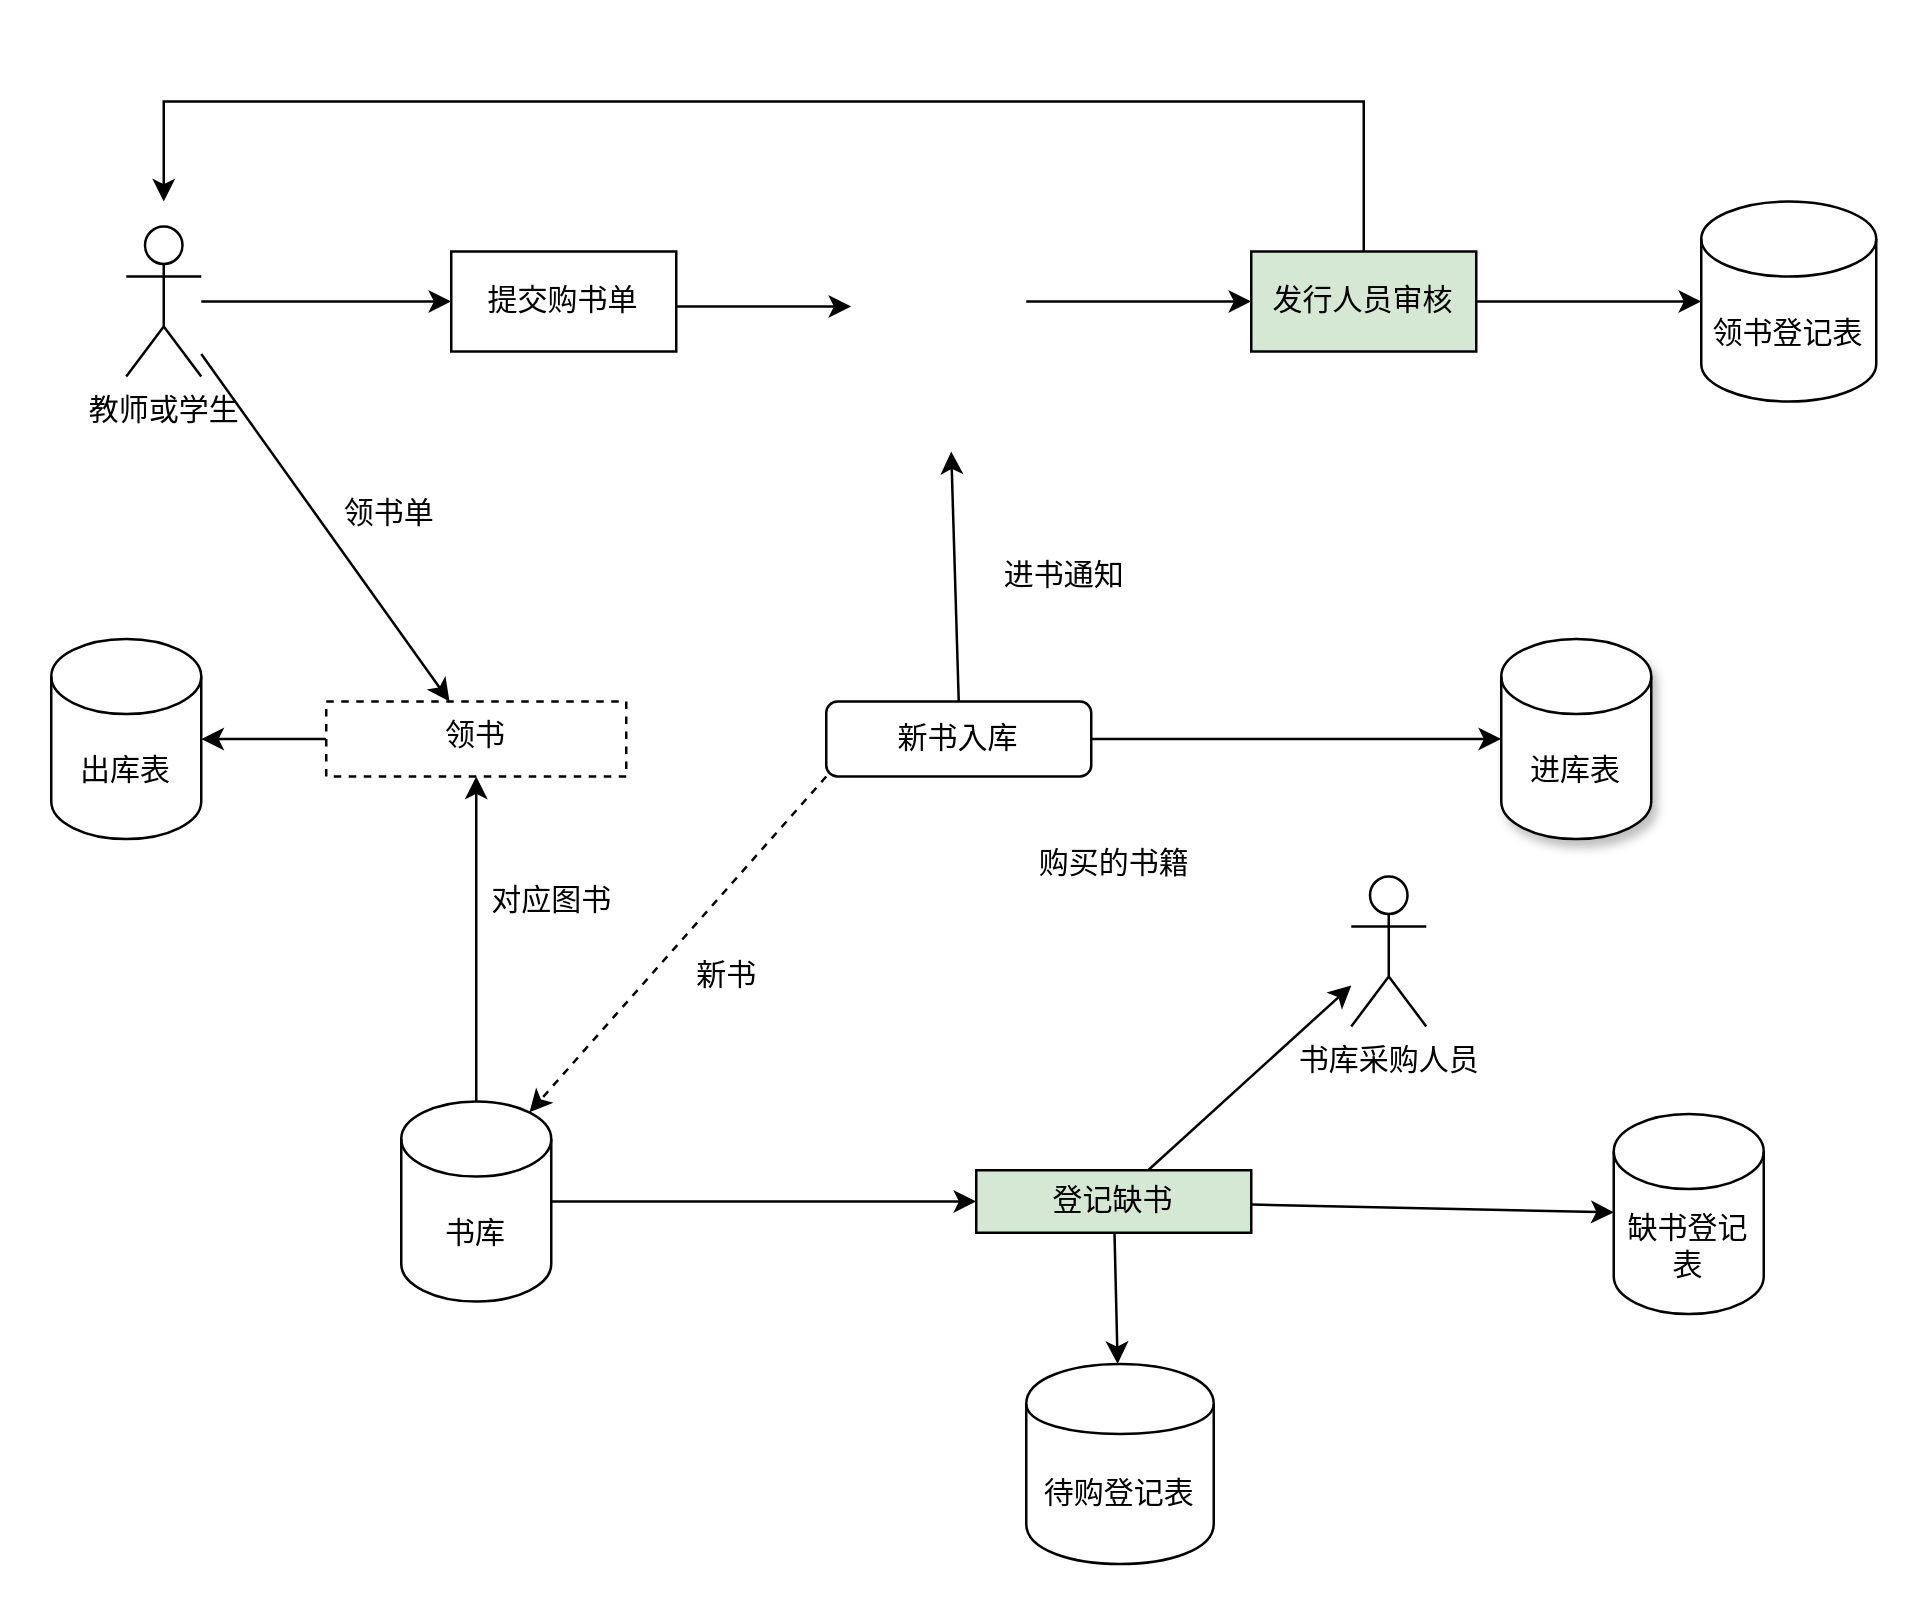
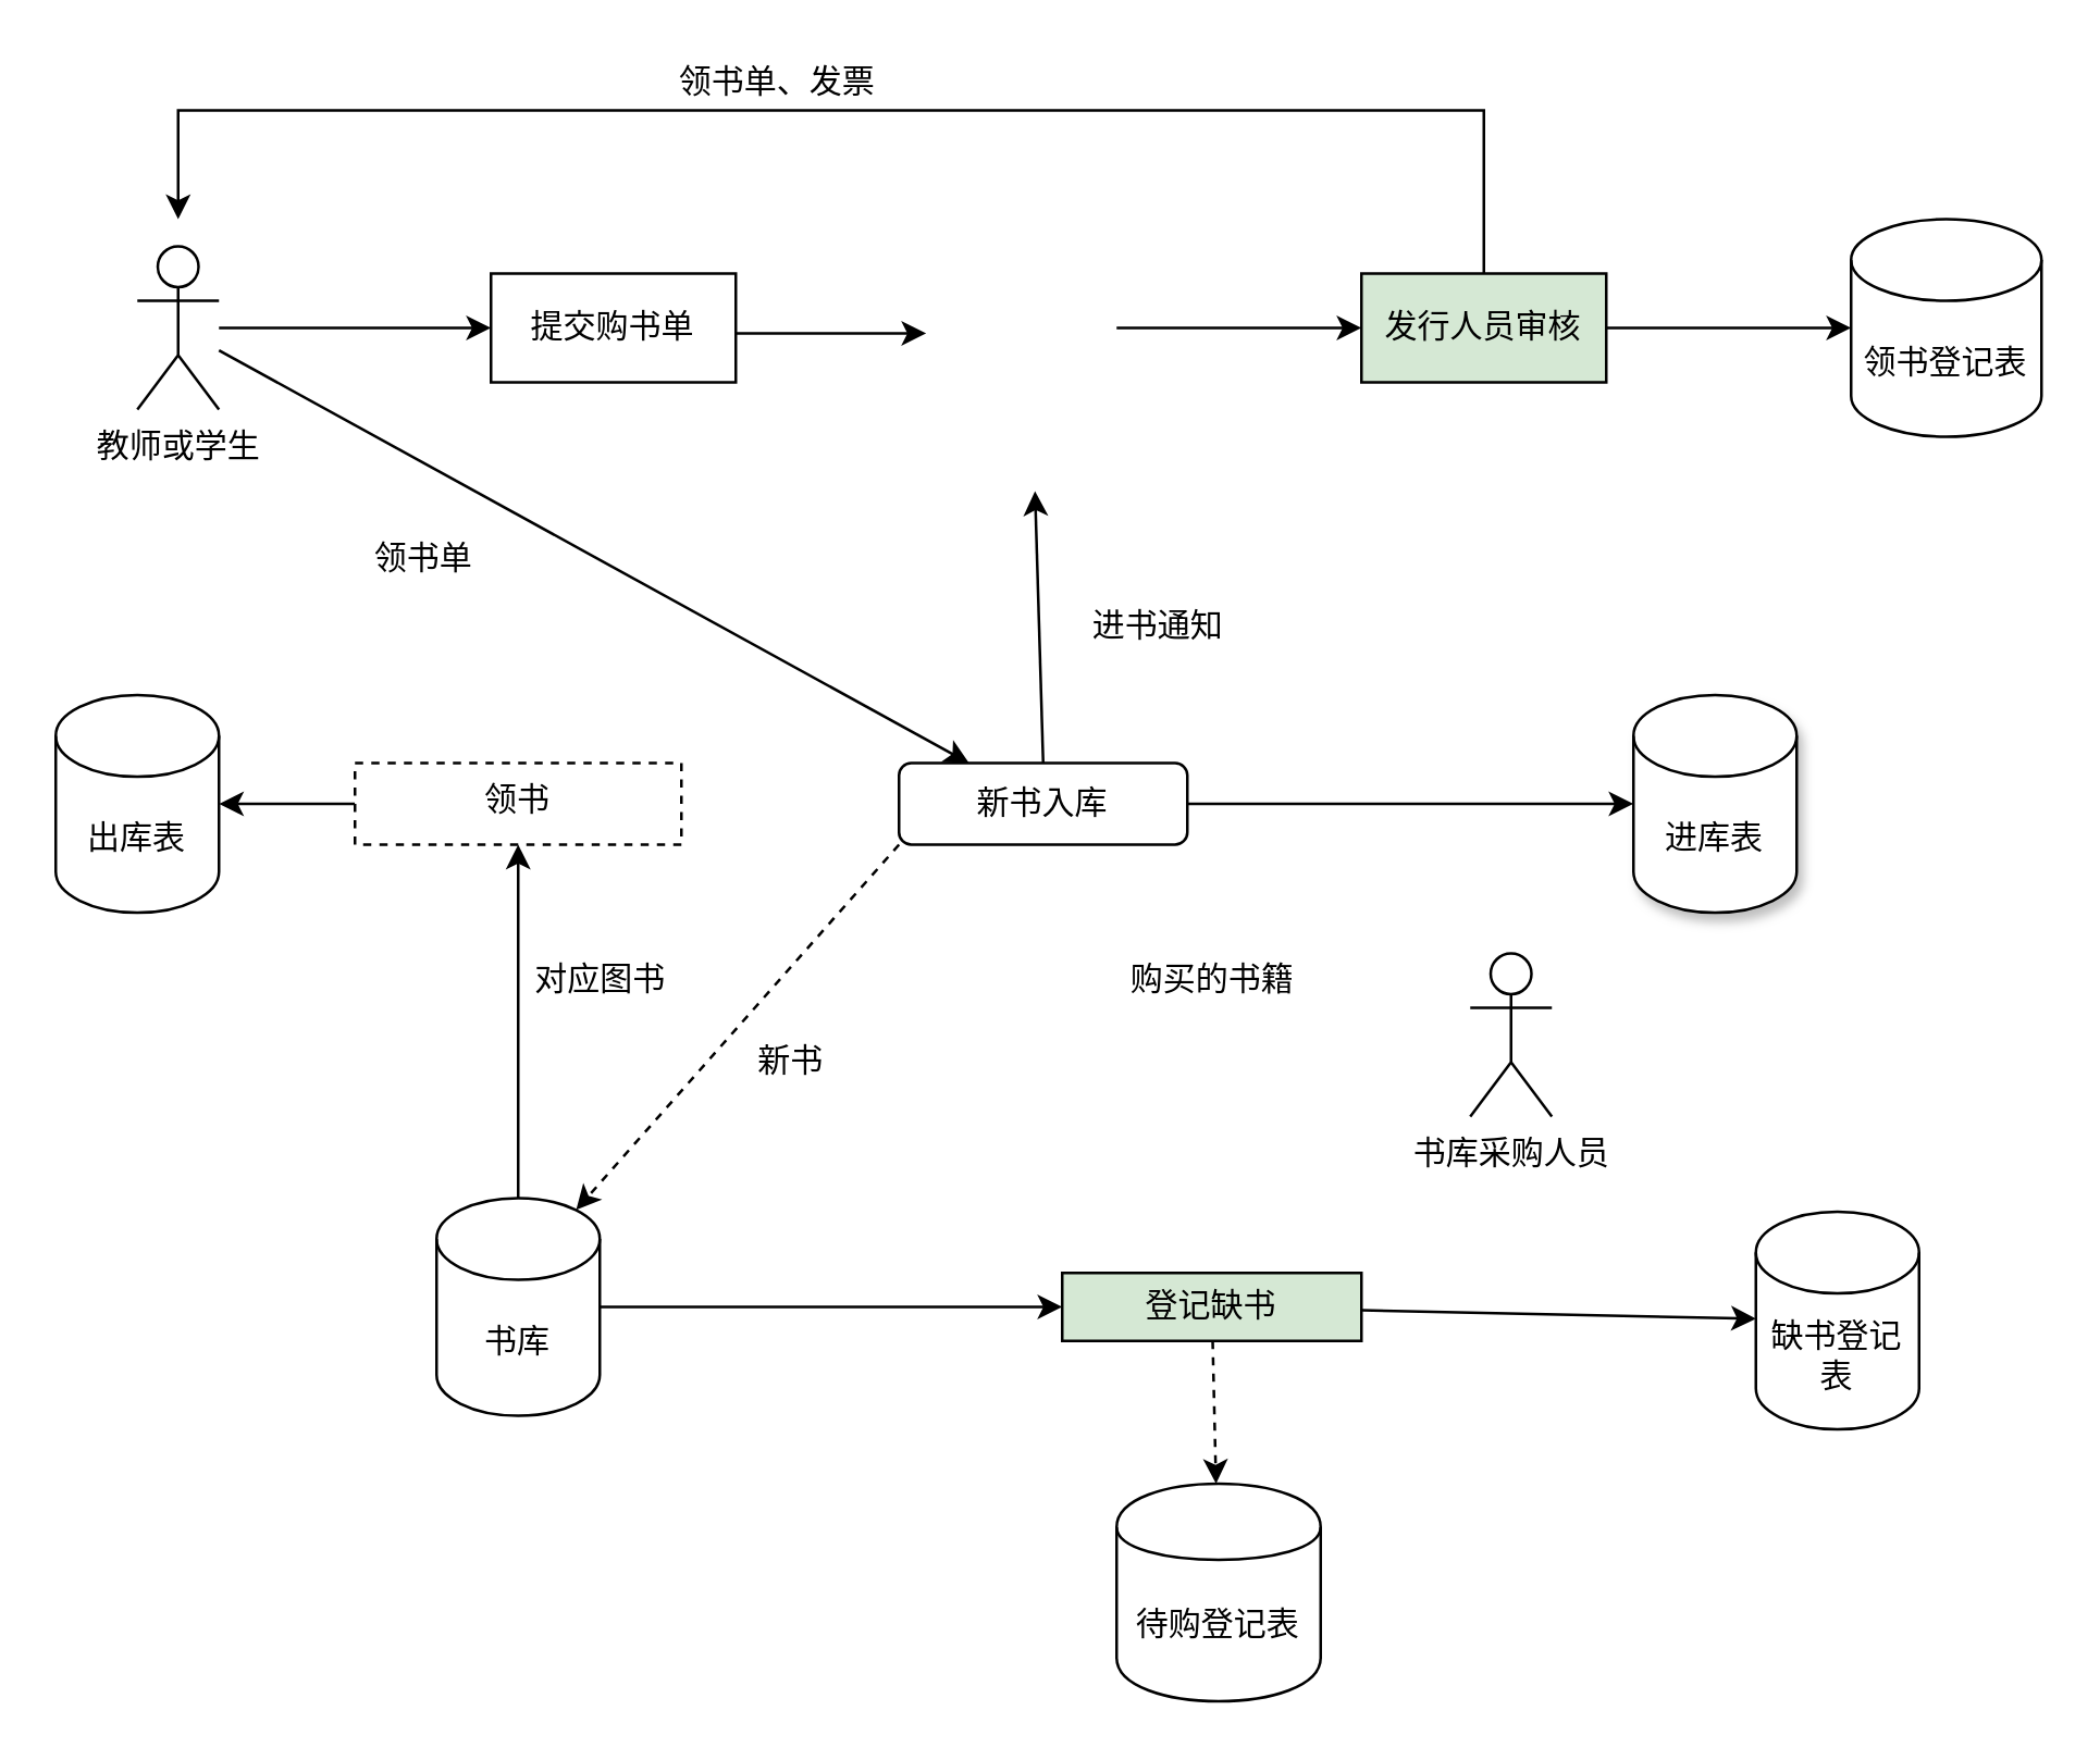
  <mxCell id="0" />
  <mxCell id="1" parent="0" />
  <mxCell id="2" style="edgeStyle=none;rounded=0;orthogonalLoop=1;jettySize=auto;html=1;exitX=1;exitY=0.75;exitDx=0;exitDy=0;" parent="1" edge="1"><mxGeometry relative="1" as="geometry"><mxPoint x="340" y="122" as="targetPoint" /><mxPoint x="270" y="122" as="sourcePoint" /><Array as="points"><mxPoint x="310" y="122" /></Array></mxGeometry></mxCell>
  <mxCell id="3" value="提交购书单" style="rounded=0;whiteSpace=wrap;html=1;" parent="1" vertex="1"><mxGeometry x="180" y="100" width="90" height="40" as="geometry" /></mxCell>
  <mxCell id="4" style="edgeStyle=none;rounded=0;orthogonalLoop=1;jettySize=auto;html=1;exitX=1;exitY=0.5;exitDx=0;exitDy=0;entryX=0;entryY=0.5;entryDx=0;entryDy=0;entryPerimeter=0;" parent="1" source="7" target="8" edge="1"><mxGeometry relative="1" as="geometry" /></mxCell>
  <mxCell id="5" style="edgeStyle=none;rounded=0;orthogonalLoop=1;jettySize=auto;html=1;exitX=0;exitY=0.5;exitDx=0;exitDy=0;startArrow=classic;startFill=1;endArrow=none;endFill=0;" parent="1" source="7" edge="1"><mxGeometry relative="1" as="geometry"><mxPoint x="410" y="120" as="targetPoint" /></mxGeometry></mxCell>
  <mxCell id="6" style="edgeStyle=orthogonalEdgeStyle;rounded=0;orthogonalLoop=1;jettySize=auto;html=1;exitX=0.5;exitY=0;exitDx=0;exitDy=0;startArrow=none;startFill=0;endArrow=classic;endFill=1;" parent="1" source="7" edge="1"><mxGeometry relative="1" as="geometry"><mxPoint x="65" y="80" as="targetPoint" /><Array as="points"><mxPoint x="545" y="40" /><mxPoint x="65" y="40" /></Array></mxGeometry></mxCell>
  <mxCell id="7" value="发行人员审核" style="rounded=0;whiteSpace=wrap;html=1;fillColor=#d5e8d4;" parent="1" vertex="1"><mxGeometry x="500" y="100" width="90" height="40" as="geometry" /></mxCell>
  <mxCell id="8" value="领书登记表" style="shape=cylinder3;whiteSpace=wrap;html=1;boundedLbl=1;backgroundOutline=1;size=15;" parent="1" vertex="1"><mxGeometry x="680" y="80" width="70" height="80" as="geometry" /></mxCell>
+ <mxCell id="9" value="领书单、发票" style="text;html=1;align=center;verticalAlign=middle;resizable=0;points=[];autosize=1;strokeColor=none;" parent="1" vertex="1"><mxGeometry x="240" y="20" width="90" height="20" as="geometry" /></mxCell>
  <mxCell id="10" value="" style="edgeStyle=orthogonalEdgeStyle;rounded=0;orthogonalLoop=1;jettySize=auto;html=1;" parent="1" source="12" target="3" edge="1"><mxGeometry relative="1" as="geometry" /></mxCell>
- <mxCell id="11" value="" style="rounded=0;orthogonalLoop=1;jettySize=auto;html=1;" parent="1" source="12" target="14" edge="1"><mxGeometry relative="1" as="geometry" /></mxCell>
+ <mxCell id="11" value="" style="rounded=0;orthogonalLoop=1;jettySize=auto;html=1;" parent="1" source="12" target="30" edge="1"><mxGeometry relative="1" as="geometry" /></mxCell>
  <mxCell id="12" value="教师或学生" style="shape=umlActor;verticalLabelPosition=bottom;verticalAlign=top;html=1;outlineConnect=0;" parent="1" vertex="1"><mxGeometry x="50" y="90" width="30" height="60" as="geometry" /></mxCell>
  <mxCell id="13" value="" style="edgeStyle=none;rounded=0;orthogonalLoop=1;jettySize=auto;html=1;" parent="1" source="14" target="20" edge="1"><mxGeometry relative="1" as="geometry" /></mxCell>
  <mxCell id="14" value="领书" style="whiteSpace=wrap;html=1;verticalAlign=top;dashed=1;" parent="1" vertex="1"><mxGeometry x="130" y="280" width="120" height="30" as="geometry" /></mxCell>
  <mxCell id="15" value="领书单" style="text;html=1;align=center;verticalAlign=middle;resizable=0;points=[];autosize=1;strokeColor=none;" parent="1" vertex="1"><mxGeometry x="130" y="195" width="50" height="20" as="geometry" /></mxCell>
  <mxCell id="16" style="edgeStyle=none;rounded=0;orthogonalLoop=1;jettySize=auto;html=1;exitX=0.5;exitY=0;exitDx=0;exitDy=0;exitPerimeter=0;entryX=0.5;entryY=1;entryDx=0;entryDy=0;" parent="1" source="18" target="14" edge="1"><mxGeometry relative="1" as="geometry" /></mxCell>
  <mxCell id="17" value="" style="edgeStyle=none;rounded=0;orthogonalLoop=1;jettySize=auto;html=1;" parent="1" source="18" target="24" edge="1"><mxGeometry relative="1" as="geometry" /></mxCell>
  <mxCell id="18" value="书库" style="shape=cylinder3;whiteSpace=wrap;html=1;boundedLbl=1;backgroundOutline=1;size=15;" parent="1" vertex="1"><mxGeometry x="160" y="440" width="60" height="80" as="geometry" /></mxCell>
  <mxCell id="19" value="对应图书" style="text;html=1;align=center;verticalAlign=middle;resizable=0;points=[];autosize=1;strokeColor=none;" parent="1" vertex="1"><mxGeometry x="190" y="350" width="60" height="20" as="geometry" /></mxCell>
  <mxCell id="20" value="出库表" style="shape=cylinder3;whiteSpace=wrap;html=1;boundedLbl=1;backgroundOutline=1;size=15;" parent="1" vertex="1"><mxGeometry x="20" y="255" width="60" height="80" as="geometry" /></mxCell>
  <mxCell id="21" value="" style="edgeStyle=none;rounded=0;orthogonalLoop=1;jettySize=auto;html=1;" parent="1" source="24" target="25" edge="1"><mxGeometry relative="1" as="geometry" /></mxCell>
- <mxCell id="22" value="" style="edgeStyle=none;rounded=0;orthogonalLoop=1;jettySize=auto;html=1;" parent="1" source="24" target="26" edge="1"><mxGeometry relative="1" as="geometry" /></mxCell>
- <mxCell id="23" value="" style="edgeStyle=none;rounded=0;orthogonalLoop=1;jettySize=auto;html=1;startArrow=none;startFill=0;endArrow=classic;endFill=1;" parent="1" source="24" target="35" edge="1"><mxGeometry relative="1" as="geometry" /></mxCell>
+ <mxCell id="23" value="" style="edgeStyle=none;rounded=0;orthogonalLoop=1;jettySize=auto;html=1;startArrow=none;startFill=0;endArrow=classic;endFill=1;dashed=1;" parent="1" source="24" target="35" edge="1"><mxGeometry relative="1" as="geometry" /></mxCell>
  <mxCell id="24" value="登记缺书" style="rounded=0;whiteSpace=wrap;html=1;fillColor=#d5e8d4;" parent="1" vertex="1"><mxGeometry x="390" y="467.5" width="110" height="25" as="geometry" /></mxCell>
  <mxCell id="25" value="缺书登记表" style="shape=cylinder3;whiteSpace=wrap;html=1;boundedLbl=1;backgroundOutline=1;size=15;" parent="1" vertex="1"><mxGeometry x="645" y="445" width="60" height="80" as="geometry" /></mxCell>
  <mxCell id="26" value="书库采购人员" style="shape=umlActor;verticalLabelPosition=bottom;verticalAlign=top;html=1;outlineConnect=0;" parent="1" vertex="1"><mxGeometry x="540" y="350" width="30" height="60" as="geometry" /></mxCell>
  <mxCell id="27" style="rounded=0;orthogonalLoop=1;jettySize=auto;html=1;exitX=0;exitY=1;exitDx=0;exitDy=0;startArrow=none;startFill=0;endArrow=classic;endFill=1;entryX=0.855;entryY=0;entryDx=0;entryDy=4.35;entryPerimeter=0;dashed=1;" parent="1" source="30" target="18" edge="1"><mxGeometry relative="1" as="geometry"><mxPoint x="240" y="400" as="targetPoint" /></mxGeometry></mxCell>
  <mxCell id="28" style="edgeStyle=none;rounded=0;orthogonalLoop=1;jettySize=auto;html=1;exitX=0.5;exitY=0;exitDx=0;exitDy=0;startArrow=none;startFill=0;endArrow=classic;endFill=1;" parent="1" source="30" edge="1"><mxGeometry relative="1" as="geometry"><mxPoint x="380" y="180" as="targetPoint" /></mxGeometry></mxCell>
  <mxCell id="29" style="edgeStyle=none;rounded=0;orthogonalLoop=1;jettySize=auto;html=1;exitX=1;exitY=0.5;exitDx=0;exitDy=0;startArrow=none;startFill=0;endArrow=classic;endFill=1;" parent="1" source="30" target="33" edge="1"><mxGeometry relative="1" as="geometry" /></mxCell>
  <mxCell id="30" value="新书入库" style="whiteSpace=wrap;html=1;rounded=1;" parent="1" vertex="1"><mxGeometry x="330" y="280" width="106" height="30" as="geometry" /></mxCell>
  <mxCell id="31" value="新书" style="text;html=1;align=center;verticalAlign=middle;resizable=0;points=[];autosize=1;strokeColor=none;" parent="1" vertex="1"><mxGeometry x="270" y="380" width="40" height="20" as="geometry" /></mxCell>
  <mxCell id="32" value="进书通知" style="text;html=1;align=center;verticalAlign=middle;resizable=0;points=[];autosize=1;strokeColor=none;" parent="1" vertex="1"><mxGeometry x="395" y="220" width="60" height="20" as="geometry" /></mxCell>
  <mxCell id="33" value="进库表" style="shape=cylinder3;whiteSpace=wrap;html=1;boundedLbl=1;backgroundOutline=1;size=15;shadow=1;" parent="1" vertex="1"><mxGeometry x="600" y="255" width="60" height="80" as="geometry" /></mxCell>
- <mxCell id="34" value="购买的书籍" style="text;html=1;align=center;verticalAlign=middle;resizable=0;points=[];autosize=1;strokeColor=none;" parent="1" vertex="1"><mxGeometry x="405" y="335" width="80" height="20" as="geometry" /></mxCell>
+ <mxCell id="34" value="购买的书籍" style="text;html=1;align=center;verticalAlign=middle;resizable=0;points=[];autosize=1;strokeColor=none;" parent="1" vertex="1"><mxGeometry x="405" y="350" width="80" height="20" as="geometry" /></mxCell>
  <mxCell id="35" value="待购登记表" style="shape=cylinder;whiteSpace=wrap;html=1;boundedLbl=1;backgroundOutline=1;rounded=0;" parent="1" vertex="1"><mxGeometry x="410" y="545" width="75" height="80" as="geometry" /></mxCell>
